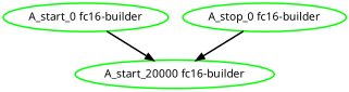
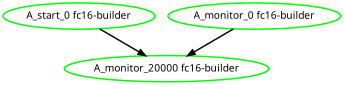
  digraph {
    fontname="Noto Sans"
    node [color=green fontcolor=black fontname="Noto Sans" style=bold]
    edge [fontname="Noto Sans" style=bold]
    "A_start_0 fc16-builder"
-   "A_monitor_20000 fc16-builder" [label="A_start_20000 fc16-builder"]
-   "A_stop_0 fc16-builder"
+   "A_monitor_20000 fc16-builder"
+   "A_stop_0 fc16-builder" [label="A_monitor_0 fc16-builder"]
    "A_start_0 fc16-builder" -> "A_monitor_20000 fc16-builder"
    "A_stop_0 fc16-builder" -> "A_monitor_20000 fc16-builder"
  }
